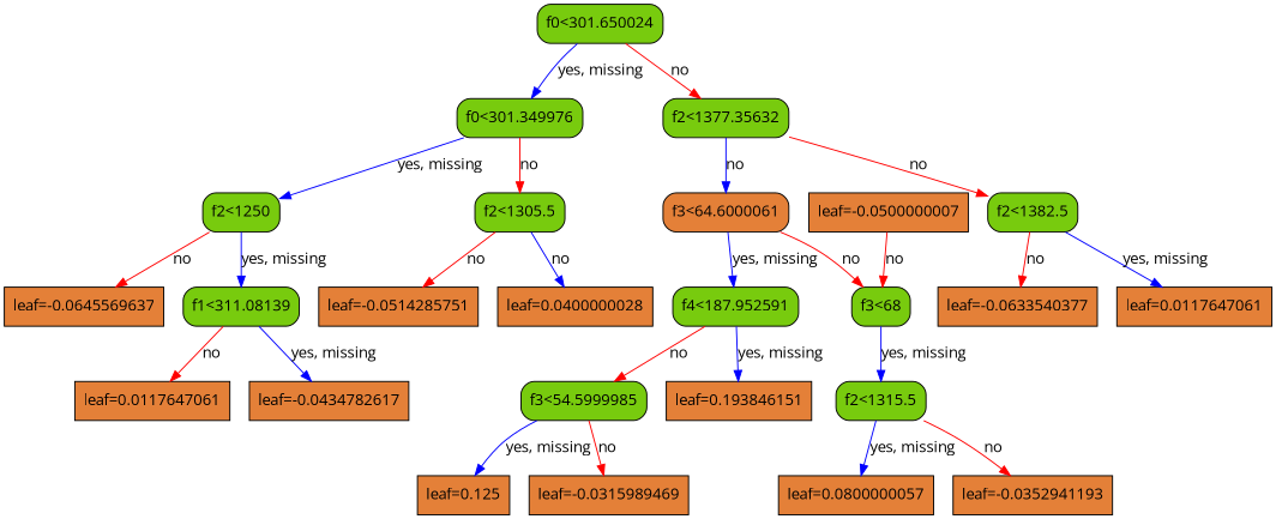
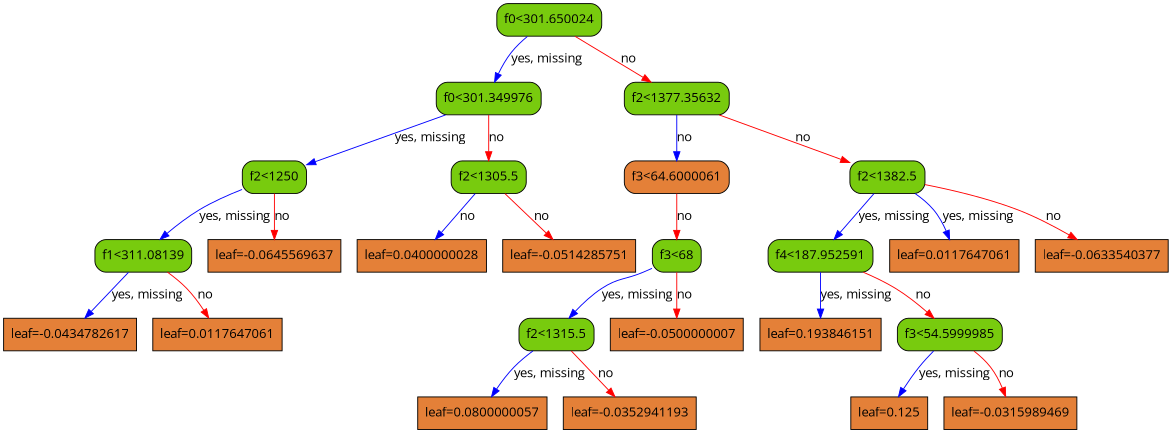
  digraph {
    fontname="Open Sans"
    rankdir=TB
    node [fillcolor="#e48038" fontname="Open Sans" shape=box style=filled]
    edge [color="#0000FF" fontname="Open Sans"]
    n1 [fillcolor="#78cbe" label="f0<301.650024" style="filled, rounded"]
    n2 [fillcolor="#78cbe" label="f0<301.349976" style="filled, rounded"]
    n3 [fillcolor="#78cbe" label="f2<1377.35632" style="filled, rounded"]
    n4 [fillcolor="#78cbe" label="f2<1250" style="filled, rounded"]
    n5 [fillcolor="#78cbe" label="f2<1305.5" style="filled, rounded"]
    n6 [label="f3<64.6000061" style="filled, rounded"]
    n7 [fillcolor="#78cbe" label="f2<1382.5" style="filled, rounded"]
    n8 [fillcolor="#78cbe" label="f1<311.08139" style="filled, rounded"]
    n9 [label="leaf=-0.0645569637"]
    n10 [label="leaf=0.0400000028"]
    n11 [label="leaf=-0.0514285751"]
    n12 [fillcolor="#78cbe" label="f4<187.952591" style="filled, rounded"]
    n13 [fillcolor="#78cbe" label="f3<68" style="filled, rounded"]
    n14 [label="leaf=0.0117647061"]
    n15 [label="leaf=-0.0633540377"]
    n16 [label="leaf=-0.0434782617"]
    n17 [label="leaf=0.0117647061"]
    n18 [label="leaf=0.193846151"]
    n19 [fillcolor="#78cbe" label="f3<54.5999985" style="filled, rounded"]
    n20 [fillcolor="#78cbe" label="f2<1315.5" style="filled, rounded"]
    n21 [label="leaf=-0.0500000007"]
    n22 [label="leaf=0.125"]
    n23 [label="leaf=-0.0315989469"]
    n24 [label="leaf=0.0800000057"]
    n25 [label="leaf=-0.0352941193"]
    n1 -> n2 [label="yes, missing"]
    n1 -> n3 [color="#FF0000" label=no]
    n2 -> n4 [label="yes, missing"]
    n2 -> n5 [color="#FF0000" label=no]
    n3 -> n6 [label=no]
    n3 -> n7 [color="#FF0000" label=no]
    n4 -> n8 [label="yes, missing"]
    n4 -> n9 [color="#FF0000" label=no]
    n5 -> n10 [label=no]
    n5 -> n11 [color="#FF0000" label=no]
-   n6 -> n12 [label="yes, missing"]
+   n7 -> n12 [label="yes, missing"]
    n6 -> n13 [color="#FF0000" label=no]
    n7 -> n14 [label="yes, missing"]
    n7 -> n15 [color="#FF0000" label=no]
    n8 -> n16 [label="yes, missing"]
    n8 -> n17 [color="#FF0000" label=no]
    n12 -> n18 [label="yes, missing"]
    n12 -> n19 [color="#FF0000" label=no]
    n13 -> n20 [label="yes, missing"]
-   n21 -> n13 [color="#FF0000" label=no]
+   n13 -> n21 [color="#FF0000" label=no]
    n19 -> n22 [label="yes, missing"]
    n19 -> n23 [color="#FF0000" label=no]
    n20 -> n24 [label="yes, missing"]
    n20 -> n25 [color="#FF0000" label=no]
  }
